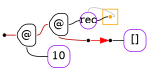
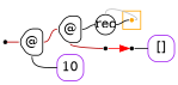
  digraph {
    labeldistance=0
    nodesep=.175
    rankdir=LR
    ranksep=.175
    node [fixedsize=true orientation=90 shape=point style=rounded]
    edge [arrowhead=none arrowtail=none headport=w tailport=e]
    ndcluster_nd395 [color=orange style=""]
    nd1 [orientation="" style=""]
    n3 [color="#000000" height=.4 label="@" shape=house width=.4]
    n4 [color=purple height=.4 label="[]" shape=square width=.4]
-   n5 [color=purple height=.3 label=rec shape=circle width=.3 orientation=""]
+   n5 [color="#000000" height=.3 label=rec shape=circle width=.3 orientation=""]
    n6 [color="#000000" height=.4 label="@" shape=house width=.4]
    n7 [color=purple height=.4 label=10 shape=square width=.4]
    n8 [label=" "]
    n9 [label=" "]
    subgraph cluster_1 {
      color=orange
      style=fill
      ndcluster_nd395
    }
    nd1 -> n3 [color="#b70000"]
    n3 -> n6 [color="#b70000"]
    n3 -> n7 [tailport=s]
    n5 -> ndcluster_nd395 [color=grey dir=back headport=e tailport=n]
    n5 -> ndcluster_nd395
    n6 -> n5 [color=black]
    n6 -> n8 [color="#b70000" tailport=s]
    n8 -> n9 [arrowhead=normal color=red]
    n9 -> n4
  }
